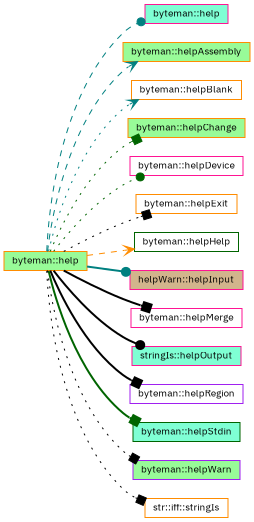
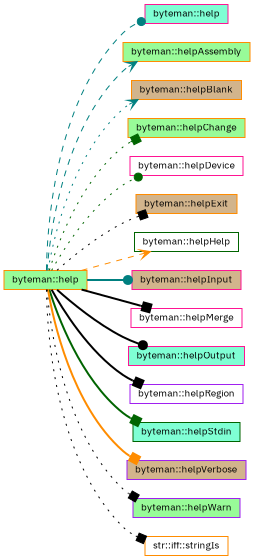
  digraph {
    fontname="IBM Plex Sans"
    rankdir=LR
    node [color=darkorange fillcolor=white fontname="IBM Plex Sans" fontsize=10 shape=record style=filled]
    edge [arrowhead=box color=black fontname="IBM Plex Sans" fontsize=10 labelfontname=Helvetica labelfontsize=10 style=dotted]
    n1 [fillcolor=palegreen fontcolor=black height=0.2 label="byteman::help" width=0.4]
    n2 [color=deeppink fillcolor=aquamarine height=0.2 label="byteman::help" width=0.4]
    n3 [fillcolor=palegreen height=0.2 label="byteman::helpAssembly" width=0.4]
-   n4 [height=0.2 label="byteman::helpBlank" width=0.4]
+   n4 [fillcolor=tan height=0.2 label="byteman::helpBlank" width=0.4]
    n5 [fillcolor=palegreen height=0.2 label="byteman::helpChange" width=0.4]
    n6 [color=deeppink height=0.2 label="byteman::helpDevice" width=0.4]
-   n7 [height=0.2 label="byteman::helpExit" width=0.4]
+   n7 [fillcolor=tan height=0.2 label="byteman::helpExit" width=0.4]
    n8 [color=darkgreen height=0.2 label="byteman::helpHelp" width=0.4]
-   n9 [color=deeppink fillcolor=tan height=0.2 label="helpWarn::helpInput" width=0.4]
+   n9 [color=deeppink fillcolor=tan height=0.2 label="byteman::helpInput" width=0.4]
    n10 [color=deeppink height=0.2 label="byteman::helpMerge" width=0.4]
-   n11 [color=deeppink fillcolor=aquamarine height=0.2 label="stringIs::helpOutput" width=0.4]
+   n11 [color=deeppink fillcolor=aquamarine height=0.2 label="byteman::helpOutput" width=0.4]
    n12 [color=purple height=0.2 label="byteman::helpRegion" width=0.4]
    n13 [color=darkgreen fillcolor=aquamarine height=0.2 label="byteman::helpStdin" width=0.4]
+   n14 [color=purple fillcolor=tan height=0.2 label="byteman::helpVerbose" width=0.4]
    n15 [color=purple fillcolor=palegreen height=0.2 label="byteman::helpWarn" width=0.4]
    n16 [height=0.2 label="str::iff::stringIs" width=0.4]
    n1 -> n2 [arrowhead=dot color=teal style=dashed]
    n1 -> n3 [arrowhead=vee color=teal style=dashed]
    n1 -> n4 [arrowhead=vee color=teal]
    n1 -> n5 [color=darkgreen]
    n1 -> n6 [arrowhead=dot color=darkgreen]
    n1 -> n7
    n1 -> n8 [arrowhead=vee color=darkorange style=dashed]
    n1 -> n9 [arrowhead=dot color=teal style=bold]
    n1 -> n10 [style=bold]
    n1 -> n11 [arrowhead=dot style=bold]
    n1 -> n12 [style=bold]
    n1 -> n13 [color=darkgreen style=bold]
+   n1 -> n14 [color=darkorange style=bold]
    n1 -> n15
    n1 -> n16
  }
